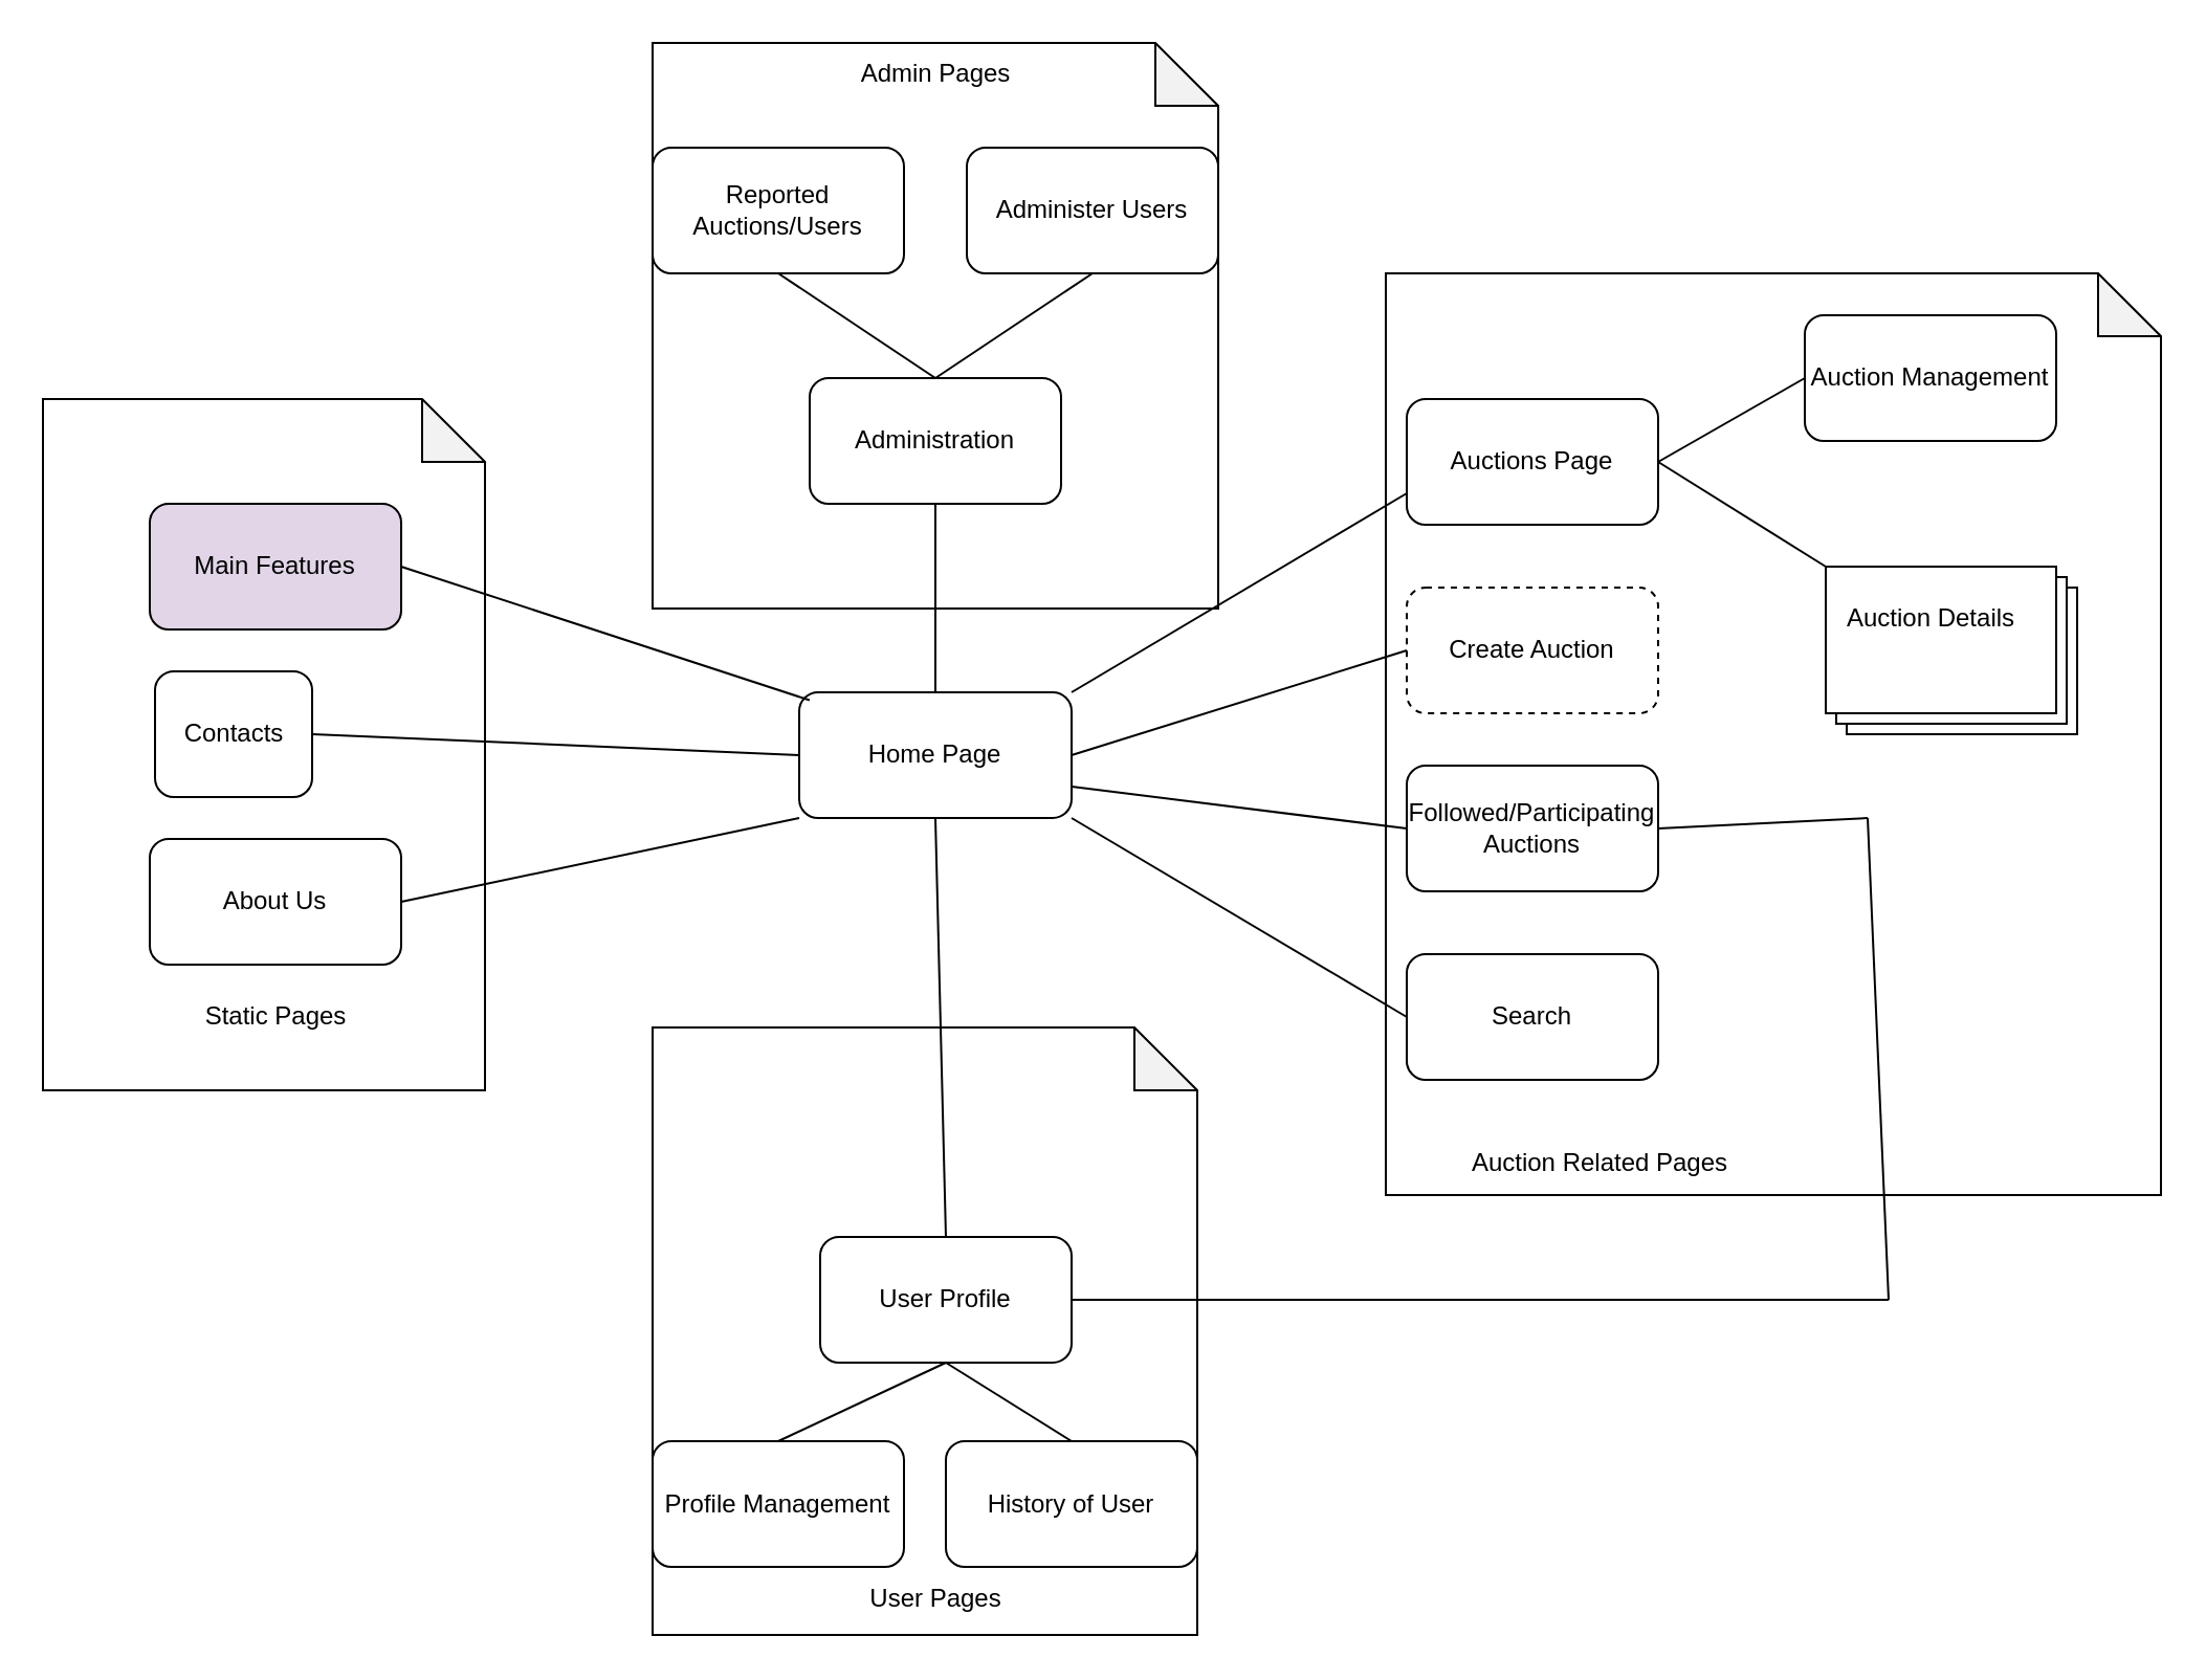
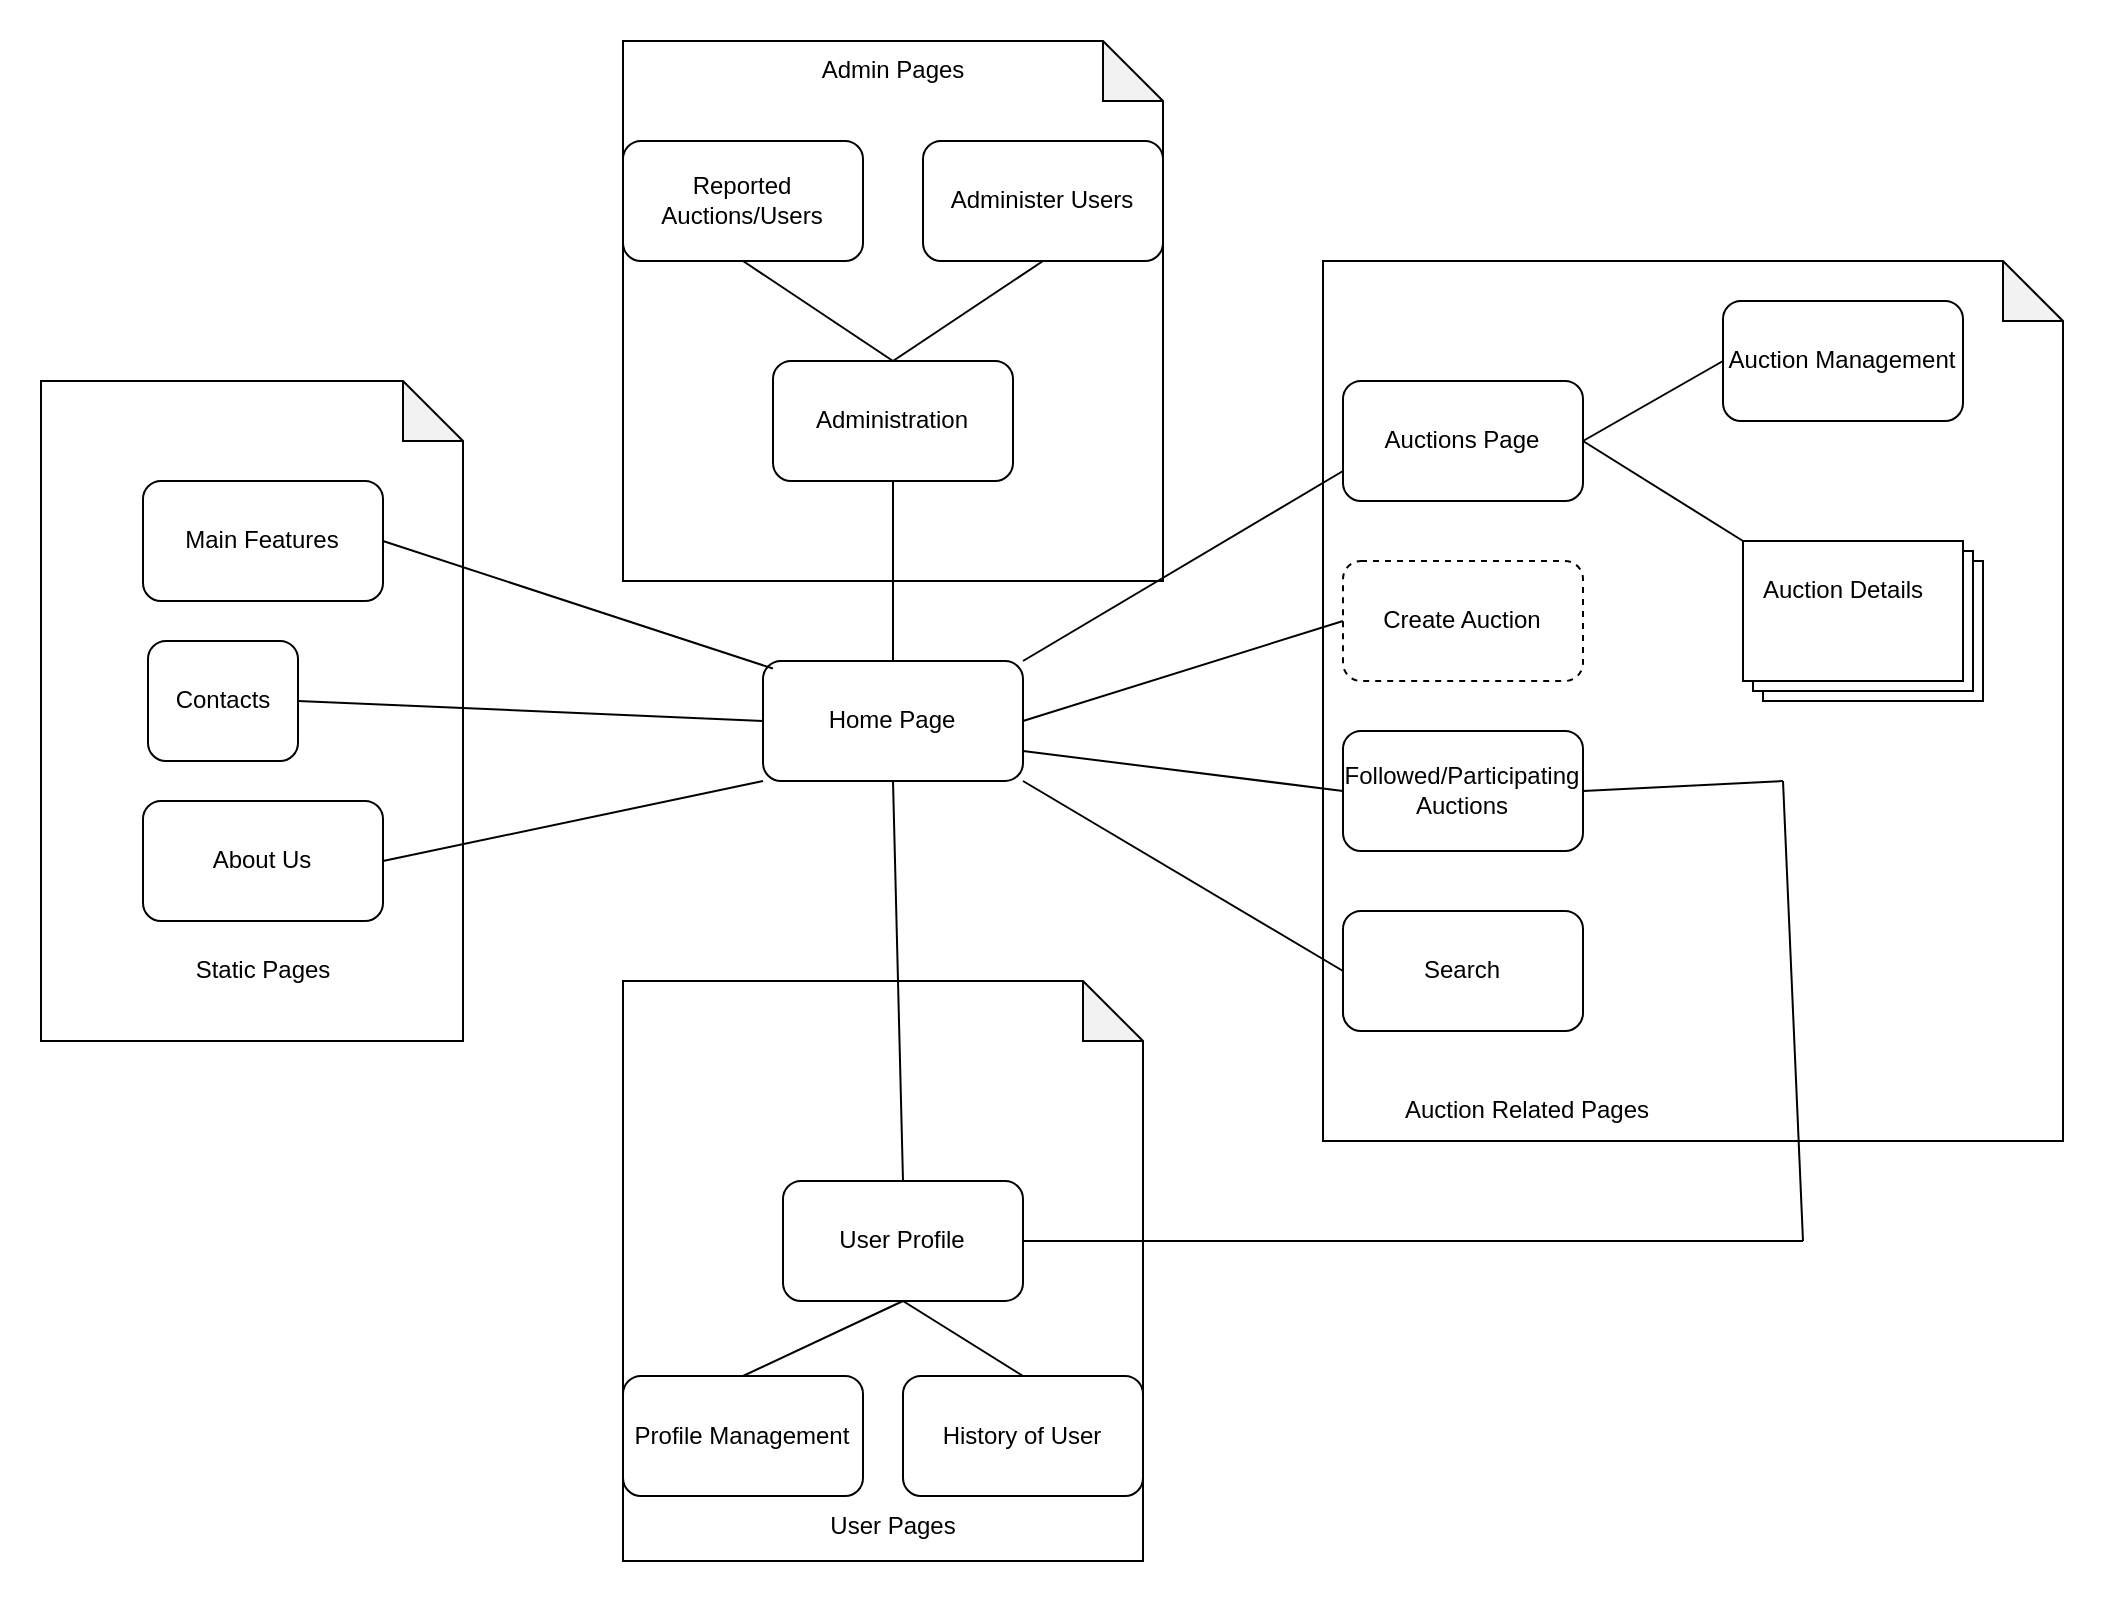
  <mxCell id="0" />
  <mxCell id="1" parent="0" />
  <mxCell id="2" value="" style="shape=note;whiteSpace=wrap;html=1;backgroundOutline=1;darkOpacity=0.05;" vertex="1" parent="1"><mxGeometry x="661" y="130" width="370" height="440" as="geometry" /></mxCell>
  <mxCell id="3" value="" style="shape=note;whiteSpace=wrap;html=1;backgroundOutline=1;darkOpacity=0.05;" vertex="1" parent="1"><mxGeometry x="311" y="20" width="270" height="270" as="geometry" /></mxCell>
  <mxCell id="4" value="" style="shape=note;whiteSpace=wrap;html=1;backgroundOutline=1;darkOpacity=0.05;" vertex="1" parent="1"><mxGeometry x="311" y="490" width="260" height="290" as="geometry" /></mxCell>
  <mxCell id="5" value="" style="shape=note;whiteSpace=wrap;html=1;backgroundOutline=1;darkOpacity=0.05;" vertex="1" parent="1"><mxGeometry x="20" y="190" width="211" height="330" as="geometry" /></mxCell>
  <mxCell id="6" value="Contacts" style="rounded=1;whiteSpace=wrap;html=1;direction=west;" parent="1" vertex="1"><mxGeometry x="73.5" y="320" width="75" height="60" as="geometry" /></mxCell>
- <mxCell id="7" value="Main Features" style="rounded=1;whiteSpace=wrap;html=1;fillColor=#e1d5e7;" parent="1" vertex="1"><mxGeometry x="71" y="240" width="120" height="60" as="geometry" /></mxCell>
+ <mxCell id="7" value="Main Features" style="rounded=1;whiteSpace=wrap;html=1;" parent="1" vertex="1"><mxGeometry x="71" y="240" width="120" height="60" as="geometry" /></mxCell>
  <mxCell id="8" value="About Us" style="rounded=1;whiteSpace=wrap;html=1;" parent="1" vertex="1"><mxGeometry x="71" y="400" width="120" height="60" as="geometry" /></mxCell>
  <mxCell id="9" value="Static Pages" style="text;html=1;align=center;verticalAlign=middle;resizable=0;points=[];autosize=1;strokeColor=none;fillColor=none;" parent="1" vertex="1"><mxGeometry x="86" y="470" width="90" height="30" as="geometry" /></mxCell>
  <mxCell id="10" value="Home Page" style="rounded=1;whiteSpace=wrap;html=1;" parent="1" vertex="1"><mxGeometry x="381" y="330" width="130" height="60" as="geometry" /></mxCell>
  <mxCell id="11" value="" style="endArrow=none;html=1;rounded=0;exitX=0.038;exitY=0.063;exitDx=0;exitDy=0;entryX=1;entryY=0.5;entryDx=0;entryDy=0;exitPerimeter=0;" parent="1" source="10" target="7" edge="1"><mxGeometry width="50" height="50" relative="1" as="geometry"><mxPoint x="331" y="330" as="sourcePoint" /><mxPoint x="381" y="280" as="targetPoint" /></mxGeometry></mxCell>
  <mxCell id="12" value="" style="endArrow=none;html=1;rounded=0;exitX=0;exitY=0.5;exitDx=0;exitDy=0;entryX=0;entryY=0.5;entryDx=0;entryDy=0;" parent="1" source="10" target="6" edge="1"><mxGeometry width="50" height="50" relative="1" as="geometry"><mxPoint x="421" y="435" as="sourcePoint" /><mxPoint x="231" y="390" as="targetPoint" /></mxGeometry></mxCell>
  <mxCell id="13" value="" style="endArrow=none;html=1;rounded=0;exitX=0;exitY=1;exitDx=0;exitDy=0;entryX=1;entryY=0.5;entryDx=0;entryDy=0;" parent="1" source="10" target="8" edge="1"><mxGeometry width="50" height="50" relative="1" as="geometry"><mxPoint x="451" y="470" as="sourcePoint" /><mxPoint x="261" y="425" as="targetPoint" /></mxGeometry></mxCell>
  <mxCell id="14" value="Administration" style="rounded=1;whiteSpace=wrap;html=1;" parent="1" vertex="1"><mxGeometry x="386" y="180" width="120" height="60" as="geometry" /></mxCell>
  <mxCell id="15" value="Admin Pages" style="text;html=1;align=center;verticalAlign=middle;resizable=0;points=[];autosize=1;strokeColor=none;fillColor=none;" parent="1" vertex="1"><mxGeometry x="401" y="20" width="90" height="30" as="geometry" /></mxCell>
  <mxCell id="16" value="" style="endArrow=none;html=1;rounded=0;exitX=0.5;exitY=1;exitDx=0;exitDy=0;entryX=0.5;entryY=0;entryDx=0;entryDy=0;" parent="1" source="14" target="10" edge="1"><mxGeometry width="50" height="50" relative="1" as="geometry"><mxPoint x="736" y="359" as="sourcePoint" /><mxPoint x="541" y="310" as="targetPoint" /></mxGeometry></mxCell>
  <mxCell id="17" value="Search" style="rounded=1;whiteSpace=wrap;html=1;" parent="1" vertex="1"><mxGeometry x="671" y="455" width="120" height="60" as="geometry" /></mxCell>
  <mxCell id="18" value="Auctions Page" style="rounded=1;whiteSpace=wrap;html=1;" parent="1" vertex="1"><mxGeometry x="671" y="190" width="120" height="60" as="geometry" /></mxCell>
  <mxCell id="19" value="" style="endArrow=none;html=1;rounded=0;exitX=0;exitY=0.5;exitDx=0;exitDy=0;entryX=1;entryY=1;entryDx=0;entryDy=0;" parent="1" source="17" target="10" edge="1"><mxGeometry width="50" height="50" relative="1" as="geometry"><mxPoint x="688" y="360" as="sourcePoint" /><mxPoint x="498" y="400" as="targetPoint" /></mxGeometry></mxCell>
  <mxCell id="20" value="" style="endArrow=none;html=1;rounded=0;exitX=0;exitY=0.75;exitDx=0;exitDy=0;entryX=1;entryY=0;entryDx=0;entryDy=0;" parent="1" source="18" target="10" edge="1"><mxGeometry width="50" height="50" relative="1" as="geometry"><mxPoint x="671" y="480" as="sourcePoint" /><mxPoint x="481" y="520" as="targetPoint" /></mxGeometry></mxCell>
  <mxCell id="21" value="Auction Management" style="rounded=1;whiteSpace=wrap;html=1;" parent="1" vertex="1"><mxGeometry x="861" y="150" width="120" height="60" as="geometry" /></mxCell>
  <mxCell id="22" value="" style="endArrow=none;html=1;rounded=0;entryX=1;entryY=0.5;entryDx=0;entryDy=0;exitX=0;exitY=0.5;exitDx=0;exitDy=0;" parent="1" source="21" target="18" edge="1"><mxGeometry width="50" height="50" relative="1" as="geometry"><mxPoint x="861" y="350" as="sourcePoint" /><mxPoint x="751" y="270" as="targetPoint" /></mxGeometry></mxCell>
  <mxCell id="23" value="" style="verticalLabelPosition=bottom;verticalAlign=top;html=1;shape=mxgraph.basic.layered_rect;dx=10;outlineConnect=0;whiteSpace=wrap;" parent="1" vertex="1"><mxGeometry x="871" y="270" width="120" height="80" as="geometry" /></mxCell>
  <mxCell id="24" value="Auction Details" style="text;html=1;align=center;verticalAlign=middle;resizable=0;points=[];autosize=1;strokeColor=none;fillColor=none;" parent="1" vertex="1"><mxGeometry x="871" y="280" width="100" height="30" as="geometry" /></mxCell>
  <mxCell id="25" value="User Profile" style="rounded=1;whiteSpace=wrap;html=1;" parent="1" vertex="1"><mxGeometry x="391" y="590" width="120" height="60" as="geometry" /></mxCell>
  <mxCell id="26" value="" style="endArrow=none;html=1;rounded=0;exitX=0.5;exitY=0;exitDx=0;exitDy=0;entryX=0.5;entryY=1;entryDx=0;entryDy=0;" parent="1" source="25" target="10" edge="1"><mxGeometry width="50" height="50" relative="1" as="geometry"><mxPoint x="521" y="520" as="sourcePoint" /><mxPoint x="411" y="440" as="targetPoint" /></mxGeometry></mxCell>
  <mxCell id="27" value="User Pages" style="text;html=1;align=center;verticalAlign=middle;resizable=0;points=[];autosize=1;strokeColor=none;fillColor=none;" parent="1" vertex="1"><mxGeometry x="401" y="747.5" width="90" height="30" as="geometry" /></mxCell>
  <mxCell id="28" value="Auction Related Pages" style="text;html=1;align=center;verticalAlign=middle;resizable=0;points=[];autosize=1;strokeColor=none;fillColor=none;" parent="1" vertex="1"><mxGeometry x="688" y="540" width="150" height="30" as="geometry" /></mxCell>
  <mxCell id="29" value="" style="endArrow=none;html=1;rounded=0;exitX=0;exitY=0;exitDx=0;exitDy=0;entryX=1;entryY=0.5;entryDx=0;entryDy=0;exitPerimeter=0;" parent="1" source="23" target="18" edge="1"><mxGeometry width="50" height="50" relative="1" as="geometry"><mxPoint x="781" y="350" as="sourcePoint" /><mxPoint x="721" y="400" as="targetPoint" /></mxGeometry></mxCell>
  <mxCell id="30" value="Profile Management" style="rounded=1;whiteSpace=wrap;html=1;" parent="1" vertex="1"><mxGeometry x="311" y="687.5" width="120" height="60" as="geometry" /></mxCell>
  <mxCell id="31" value="" style="endArrow=none;html=1;rounded=0;exitX=0.5;exitY=0;exitDx=0;exitDy=0;entryX=0.5;entryY=1;entryDx=0;entryDy=0;" parent="1" source="30" target="25" edge="1"><mxGeometry width="50" height="50" relative="1" as="geometry"><mxPoint x="461" y="610" as="sourcePoint" /><mxPoint x="511" y="560" as="targetPoint" /></mxGeometry></mxCell>
  <mxCell id="32" value="Create Auction" style="rounded=1;whiteSpace=wrap;html=1;dashed=1;" parent="1" vertex="1"><mxGeometry x="671" y="280" width="120" height="60" as="geometry" /></mxCell>
  <mxCell id="33" value="" style="endArrow=none;html=1;rounded=0;exitX=1;exitY=0.5;exitDx=0;exitDy=0;entryX=0;entryY=0.5;entryDx=0;entryDy=0;" parent="1" source="10" target="32" edge="1"><mxGeometry width="50" height="50" relative="1" as="geometry"><mxPoint x="531" y="400" as="sourcePoint" /><mxPoint x="581" y="350" as="targetPoint" /></mxGeometry></mxCell>
  <mxCell id="34" value="Followed/Participating Auctions" style="rounded=1;whiteSpace=wrap;html=1;" parent="1" vertex="1"><mxGeometry x="671" y="365" width="120" height="60" as="geometry" /></mxCell>
  <mxCell id="35" value="" style="endArrow=none;html=1;rounded=0;entryX=1;entryY=0.75;entryDx=0;entryDy=0;exitX=0;exitY=0.5;exitDx=0;exitDy=0;" parent="1" source="34" target="10" edge="1"><mxGeometry width="50" height="50" relative="1" as="geometry"><mxPoint x="371" y="450" as="sourcePoint" /><mxPoint x="421" y="400" as="targetPoint" /></mxGeometry></mxCell>
  <mxCell id="36" value="History of User" style="rounded=1;whiteSpace=wrap;html=1;" parent="1" vertex="1"><mxGeometry x="451" y="687.5" width="120" height="60" as="geometry" /></mxCell>
  <mxCell id="37" value="" style="endArrow=none;html=1;rounded=0;exitX=0.5;exitY=1;exitDx=0;exitDy=0;entryX=0.5;entryY=0;entryDx=0;entryDy=0;" parent="1" source="25" target="36" edge="1"><mxGeometry width="50" height="50" relative="1" as="geometry"><mxPoint x="371" y="570" as="sourcePoint" /><mxPoint x="421" y="520" as="targetPoint" /></mxGeometry></mxCell>
  <mxCell id="38" value="" style="endArrow=none;html=1;rounded=0;exitX=1;exitY=0.5;exitDx=0;exitDy=0;" edge="1" parent="1" source="25"><mxGeometry width="50" height="50" relative="1" as="geometry"><mxPoint x="611" y="650" as="sourcePoint" /><mxPoint x="901" y="620" as="targetPoint" /></mxGeometry></mxCell>
  <mxCell id="39" value="" style="endArrow=none;html=1;rounded=0;" edge="1" parent="1"><mxGeometry width="50" height="50" relative="1" as="geometry"><mxPoint x="901" y="620" as="sourcePoint" /><mxPoint x="891" y="390" as="targetPoint" /></mxGeometry></mxCell>
  <mxCell id="40" value="" style="endArrow=none;html=1;rounded=0;exitX=1;exitY=0.5;exitDx=0;exitDy=0;" edge="1" parent="1" source="34"><mxGeometry width="50" height="50" relative="1" as="geometry"><mxPoint x="691" y="500" as="sourcePoint" /><mxPoint x="891" y="390" as="targetPoint" /></mxGeometry></mxCell>
  <mxCell id="41" value="Reported Auctions/Users" style="rounded=1;whiteSpace=wrap;html=1;" vertex="1" parent="1"><mxGeometry x="311" y="70" width="120" height="60" as="geometry" /></mxCell>
  <mxCell id="42" value="" style="endArrow=none;html=1;rounded=0;exitX=0.5;exitY=0;exitDx=0;exitDy=0;entryX=0.5;entryY=1;entryDx=0;entryDy=0;" edge="1" parent="1" source="14" target="41"><mxGeometry width="50" height="50" relative="1" as="geometry"><mxPoint x="551" y="150" as="sourcePoint" /><mxPoint x="601" y="100" as="targetPoint" /></mxGeometry></mxCell>
  <mxCell id="43" value="Administer Users" style="rounded=1;whiteSpace=wrap;html=1;" vertex="1" parent="1"><mxGeometry x="461" y="70" width="120" height="60" as="geometry" /></mxCell>
  <mxCell id="44" value="" style="endArrow=none;html=1;rounded=0;entryX=0.5;entryY=1;entryDx=0;entryDy=0;exitX=0.5;exitY=0;exitDx=0;exitDy=0;" edge="1" parent="1" source="14" target="43"><mxGeometry width="50" height="50" relative="1" as="geometry"><mxPoint x="451" y="270" as="sourcePoint" /><mxPoint x="501" y="220" as="targetPoint" /></mxGeometry></mxCell>
